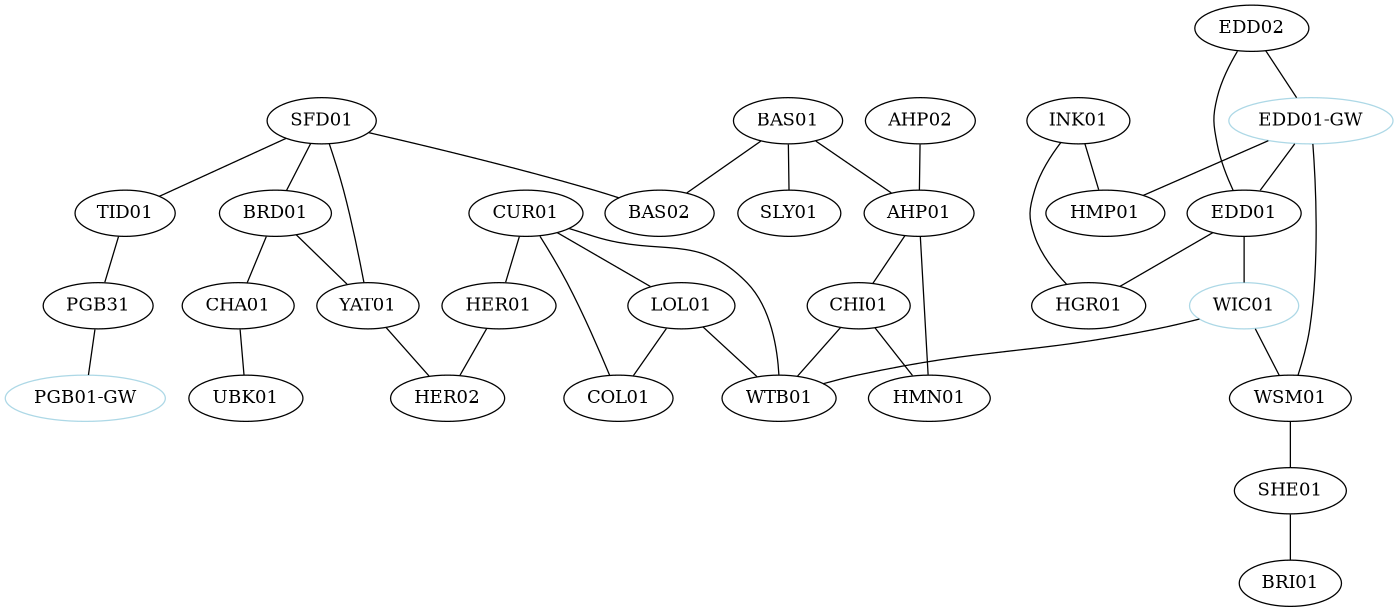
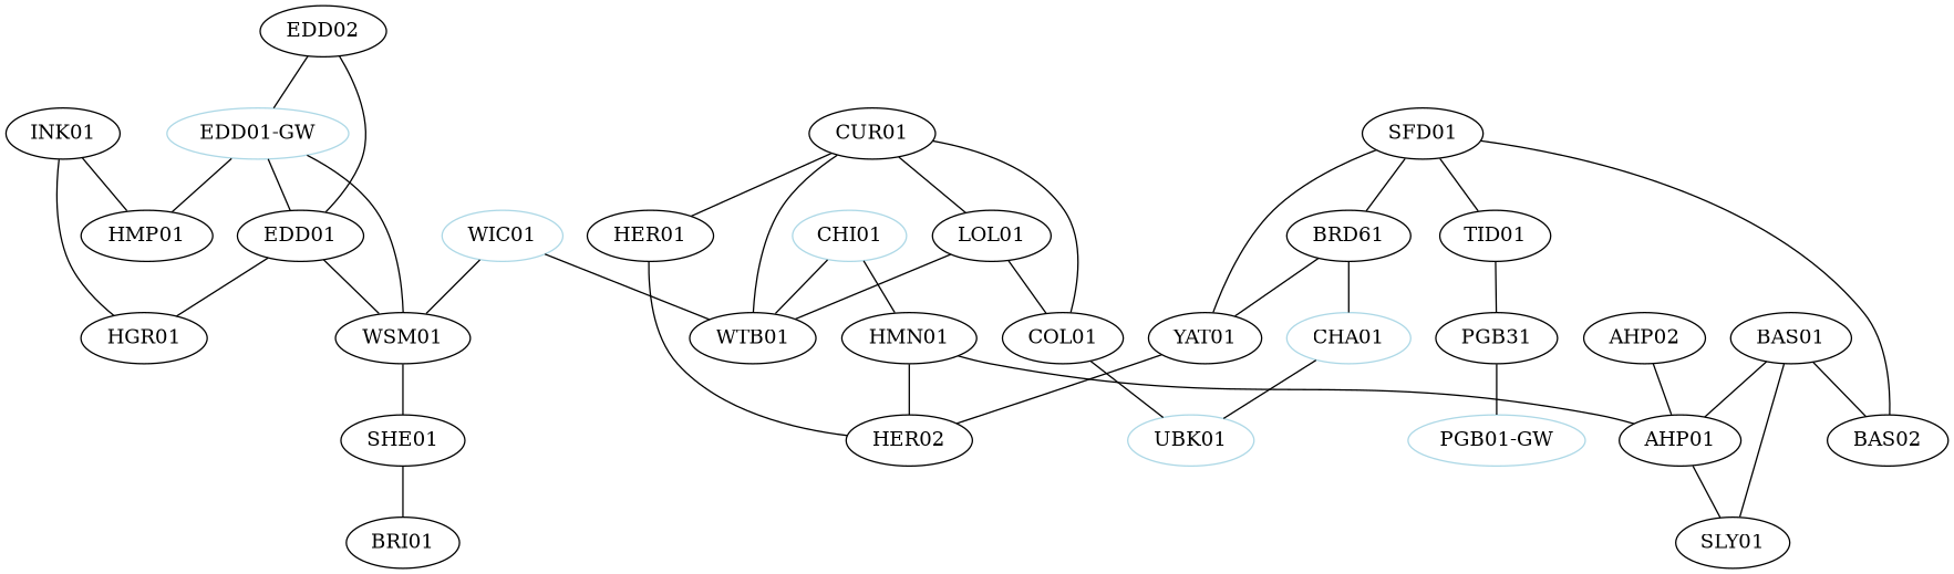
  strict graph {
    edge [weight=10]
    INK01
    HGR01
    HMP01
    CUR01
    LOL01
    COL01
    HER01
    WTB01
-   UBK01
+   UBK01 [color=lightblue]
    HER02
    BAS01
    BAS02
    AHP01
    SLY01
    "EDD01-GW" [color=lightblue]
    EDD01
    WSM01
    EDD02
    WIC01 [color=lightblue]
    SFD01
-   BRD01
+   BRD01 [label=BRD61]
    TID01
    YAT01
-   CHA01
+   CHA01 [color=lightblue]
    n25 [label=PGB31]
    SHE01
    "PGB01-GW" [color=lightblue]
-   CHI01
+   CHI01 [color=lightblue]
    HMN01
    AHP02
    BRI01
    INK01 -- HGR01
    INK01 -- HMP01
    CUR01 -- LOL01
    CUR01 -- COL01
    CUR01 -- HER01
    CUR01 -- WTB01
    LOL01 -- COL01
    LOL01 -- WTB01
+   COL01 -- UBK01
    HER01 -- HER02
    BAS01 -- BAS02
    BAS01 -- AHP01
    BAS01 -- SLY01
-   AHP01 -- CHI01
+   AHP01 -- SLY01
    "EDD01-GW" -- HMP01
    "EDD01-GW" -- EDD01
    "EDD01-GW" -- WSM01
    EDD01 -- HGR01
-   EDD01 -- WIC01
+   EDD01 -- WSM01
    WSM01 -- SHE01
    EDD02 -- "EDD01-GW"
    EDD02 -- EDD01
    WIC01 -- WTB01
    WIC01 -- WSM01
    SFD01 -- BAS02
    SFD01 -- BRD01
    SFD01 -- TID01
    SFD01 -- YAT01
    BRD01 -- YAT01
    BRD01 -- CHA01
    TID01 -- n25
    YAT01 -- HER02
    CHA01 -- UBK01
    n25 -- "PGB01-GW"
    SHE01 -- BRI01
    CHI01 -- WTB01
    CHI01 -- HMN01
+   HMN01 -- HER02
    HMN01 -- AHP01
    AHP02 -- AHP01
  }
